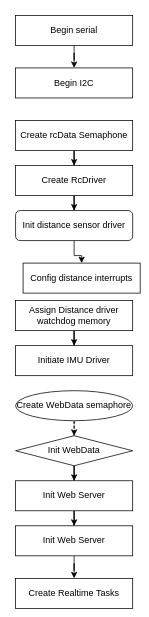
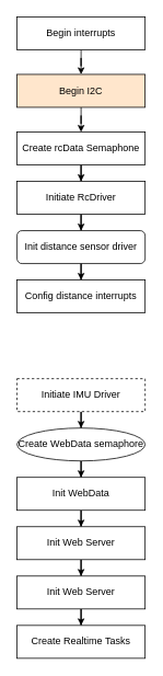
  <mxCell id="0" />
  <mxCell id="1" parent="0" />
  <mxCell id="2" style="edgeStyle=orthogonalEdgeStyle;rounded=0;orthogonalLoop=1;jettySize=auto;html=1;entryX=0.5;entryY=0;entryDx=0;entryDy=0;" edge="1" parent="1" source="3" target="5"><mxGeometry relative="1" as="geometry" /></mxCell>
- <mxCell id="3" value="Begin serial" style="rounded=0;whiteSpace=wrap;html=1;" vertex="1" parent="1"><mxGeometry x="20" y="20" width="156" height="40" as="geometry" /></mxCell>
- <mxCell id="5" value="Begin I2C" style="rounded=0;whiteSpace=wrap;html=1;" vertex="1" parent="1"><mxGeometry x="20" y="90" width="156" height="40" as="geometry" /></mxCell>
+ <mxCell id="3" value="Begin interrupts" style="rounded=0;whiteSpace=wrap;html=1;" vertex="1" parent="1"><mxGeometry x="20" y="20" width="156" height="40" as="geometry" /></mxCell>
+ <mxCell id="4" style="edgeStyle=orthogonalEdgeStyle;rounded=0;orthogonalLoop=1;jettySize=auto;html=1;entryX=0.5;entryY=0;entryDx=0;entryDy=0;" edge="1" parent="1" source="5" target="7"><mxGeometry relative="1" as="geometry" /></mxCell>
+ <mxCell id="5" value="Begin I2C" style="rounded=0;whiteSpace=wrap;html=1;fillColor=#ffe6cc;" vertex="1" parent="1"><mxGeometry x="20" y="90" width="156" height="40" as="geometry" /></mxCell>
  <mxCell id="6" style="edgeStyle=orthogonalEdgeStyle;rounded=0;orthogonalLoop=1;jettySize=auto;html=1;entryX=0.5;entryY=0;entryDx=0;entryDy=0;" edge="1" parent="1" source="7" target="9"><mxGeometry relative="1" as="geometry" /></mxCell>
  <mxCell id="7" value="Create rcData Semaphone" style="rounded=0;whiteSpace=wrap;html=1;" vertex="1" parent="1"><mxGeometry x="20" y="160" width="156" height="40" as="geometry" /></mxCell>
  <mxCell id="8" style="edgeStyle=orthogonalEdgeStyle;rounded=0;orthogonalLoop=1;jettySize=auto;html=1;entryX=0.5;entryY=0;entryDx=0;entryDy=0;" edge="1" parent="1" source="9" target="11"><mxGeometry relative="1" as="geometry" /></mxCell>
- <mxCell id="9" value="Create RcDriver" style="rounded=0;whiteSpace=wrap;html=1;" vertex="1" parent="1"><mxGeometry x="20" y="220" width="156" height="40" as="geometry" /></mxCell>
+ <mxCell id="9" value="Initiate RcDriver" style="rounded=0;whiteSpace=wrap;html=1;" vertex="1" parent="1"><mxGeometry x="20" y="220" width="156" height="40" as="geometry" /></mxCell>
  <mxCell id="10" style="edgeStyle=orthogonalEdgeStyle;rounded=0;orthogonalLoop=1;jettySize=auto;html=1;entryX=0.5;entryY=0;entryDx=0;entryDy=0;" edge="1" parent="1" source="11" target="12"><mxGeometry relative="1" as="geometry" /></mxCell>
  <mxCell id="11" value="Init distance sensor driver" style="whiteSpace=wrap;html=1;rounded=1;" vertex="1" parent="1"><mxGeometry x="20" y="280" width="156" height="40" as="geometry" /></mxCell>
- <mxCell id="12" value="Config distance interrupts" style="rounded=0;whiteSpace=wrap;html=1;" vertex="1" parent="1"><mxGeometry x="30" y="350" width="156" height="40" as="geometry" /></mxCell>
- <mxCell id="13" style="edgeStyle=orthogonalEdgeStyle;rounded=0;orthogonalLoop=1;jettySize=auto;html=1;entryX=0.5;entryY=0;entryDx=0;entryDy=0;" edge="1" parent="1" source="14" target="24"><mxGeometry relative="1" as="geometry" /></mxCell>
- <mxCell id="14" value="Assign Distance driver watchdog memory" style="rounded=0;whiteSpace=wrap;html=1;" vertex="1" parent="1"><mxGeometry x="20" y="400" width="156" height="40" as="geometry" /></mxCell>
- <mxCell id="15" style="edgeStyle=orthogonalEdgeStyle;rounded=0;orthogonalLoop=1;jettySize=auto;html=1;entryX=0.5;entryY=0;entryDx=0;entryDy=0;dashed=1;" edge="1" parent="1" source="16" target="18"><mxGeometry relative="1" as="geometry" /></mxCell>
+ <mxCell id="12" value="Config distance interrupts" style="rounded=0;whiteSpace=wrap;html=1;" vertex="1" parent="1"><mxGeometry x="20" y="340" width="156" height="40" as="geometry" /></mxCell>
+ <mxCell id="15" style="edgeStyle=orthogonalEdgeStyle;rounded=0;orthogonalLoop=1;jettySize=auto;html=1;entryX=0.5;entryY=0;entryDx=0;entryDy=0;" edge="1" parent="1" source="16" target="18"><mxGeometry relative="1" as="geometry" /></mxCell>
  <mxCell id="16" value="Create WebData semaphore" style="ellipse;whiteSpace=wrap;html=1;" vertex="1" parent="1"><mxGeometry x="20" y="520" width="156" height="40" as="geometry" /></mxCell>
  <mxCell id="17" style="edgeStyle=orthogonalEdgeStyle;rounded=0;orthogonalLoop=1;jettySize=auto;html=1;entryX=0.5;entryY=0;entryDx=0;entryDy=0;" edge="1" parent="1" source="18" target="20"><mxGeometry relative="1" as="geometry" /></mxCell>
- <mxCell id="18" value="Init WebData" style="rhombus;whiteSpace=wrap;html=1;" vertex="1" parent="1"><mxGeometry x="20" y="580" width="156" height="40" as="geometry" /></mxCell>
+ <mxCell id="18" value="Init WebData" style="rounded=0;whiteSpace=wrap;html=1;" vertex="1" parent="1"><mxGeometry x="20" y="580" width="156" height="40" as="geometry" /></mxCell>
  <mxCell id="19" style="edgeStyle=orthogonalEdgeStyle;rounded=0;orthogonalLoop=1;jettySize=auto;html=1;entryX=0.5;entryY=0;entryDx=0;entryDy=0;" edge="1" parent="1" source="20" target="22"><mxGeometry relative="1" as="geometry" /></mxCell>
  <mxCell id="20" value="Init Web Server" style="rounded=0;whiteSpace=wrap;html=1;" vertex="1" parent="1"><mxGeometry x="20" y="640" width="156" height="40" as="geometry" /></mxCell>
  <mxCell id="21" style="edgeStyle=orthogonalEdgeStyle;rounded=0;orthogonalLoop=1;jettySize=auto;html=1;entryX=0.5;entryY=0;entryDx=0;entryDy=0;" edge="1" parent="1" source="22" target="25"><mxGeometry relative="1" as="geometry" /></mxCell>
  <mxCell id="22" value="Init Web Server" style="rounded=0;whiteSpace=wrap;html=1;" vertex="1" parent="1"><mxGeometry x="20" y="700" width="156" height="40" as="geometry" /></mxCell>
- <mxCell id="24" value="Initiate IMU Driver" style="rounded=0;whiteSpace=wrap;html=1;" vertex="1" parent="1"><mxGeometry x="20" y="460" width="156" height="40" as="geometry" /></mxCell>
- <mxCell id="25" value="Create Realtime Tasks" style="rounded=0;whiteSpace=wrap;html=1;" vertex="1" parent="1"><mxGeometry x="20" y="770" width="156" height="40" as="geometry" /></mxCell>
+ <mxCell id="23" style="edgeStyle=orthogonalEdgeStyle;rounded=0;orthogonalLoop=1;jettySize=auto;html=1;entryX=0.5;entryY=0;entryDx=0;entryDy=0;" edge="1" parent="1" source="24" target="16"><mxGeometry relative="1" as="geometry" /></mxCell>
+ <mxCell id="24" value="Initiate IMU Driver" style="rounded=0;whiteSpace=wrap;html=1;dashed=1;" vertex="1" parent="1"><mxGeometry x="20" y="460" width="156" height="40" as="geometry" /></mxCell>
+ <mxCell id="25" value="Create Realtime Tasks" style="rounded=0;whiteSpace=wrap;html=1;" vertex="1" parent="1"><mxGeometry x="20" y="760" width="156" height="40" as="geometry" /></mxCell>
